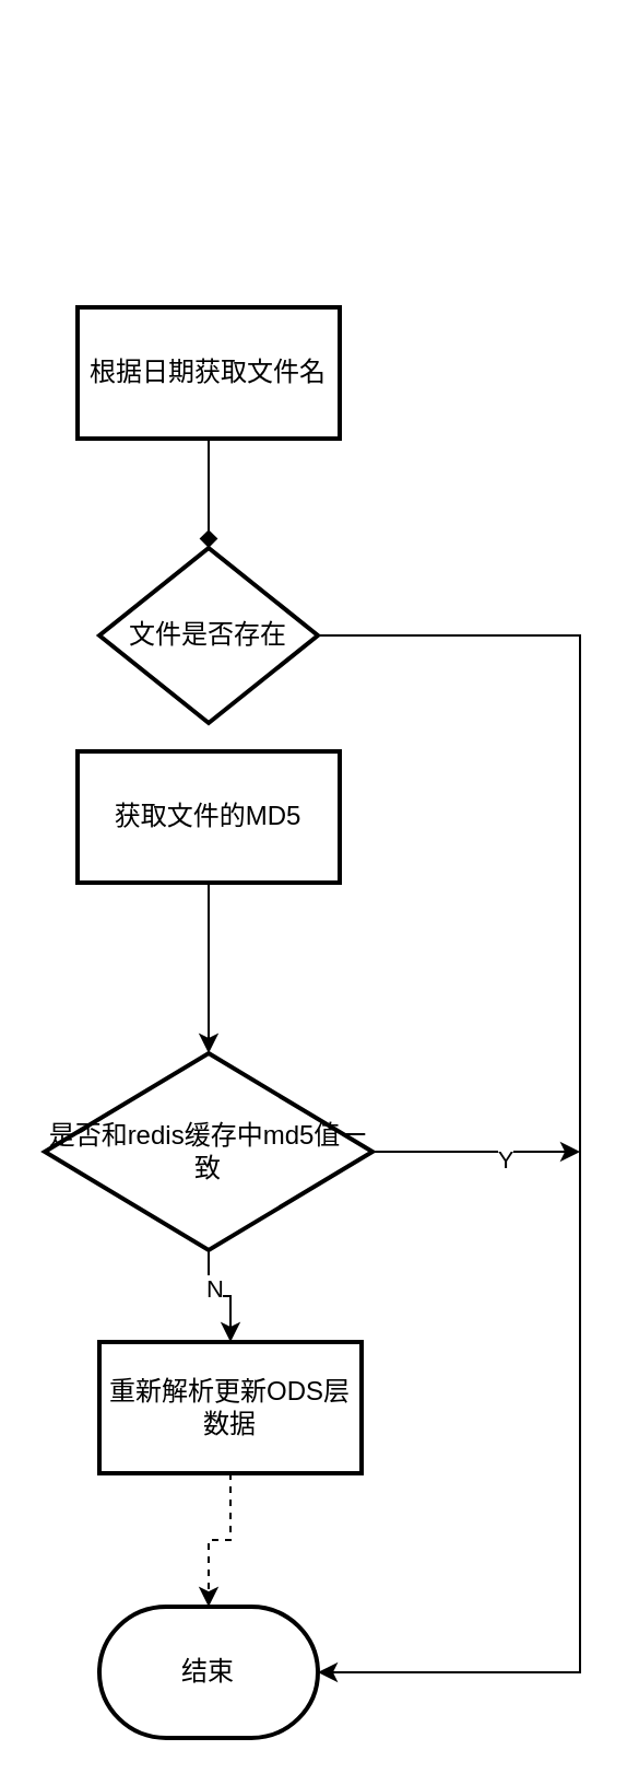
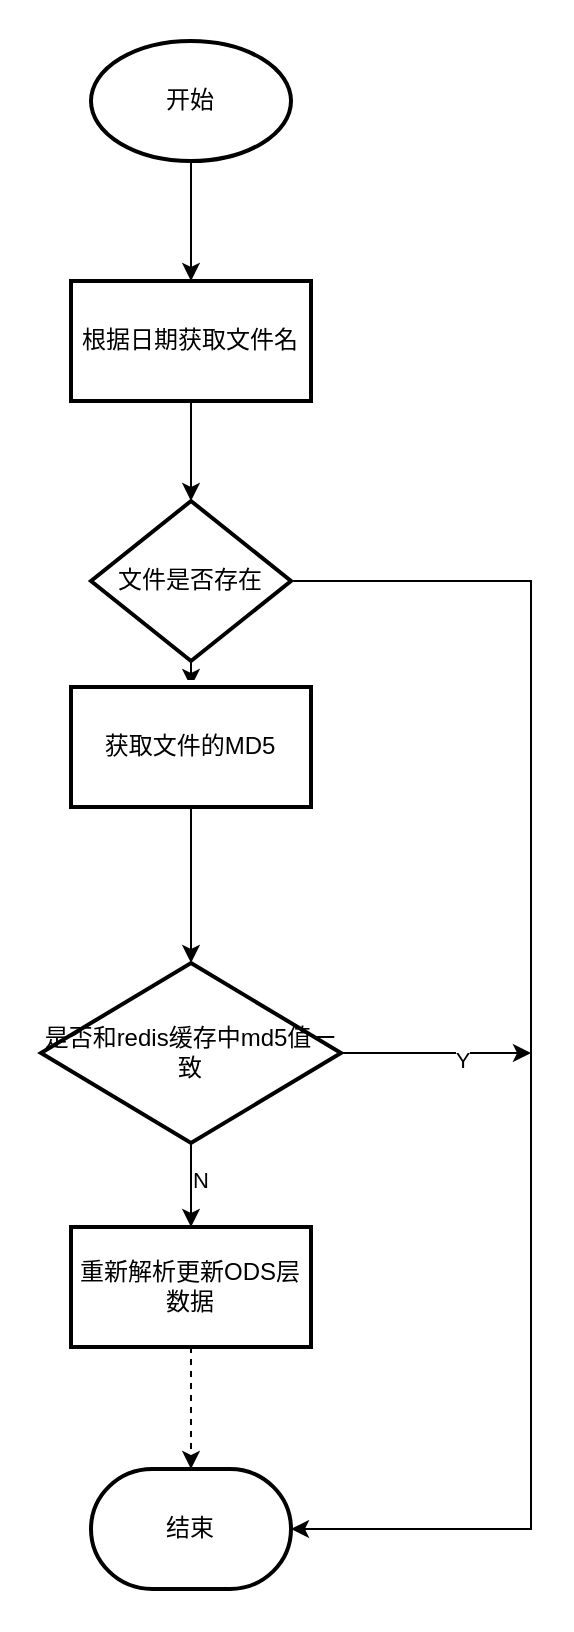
  <mxCell id="0" />
  <mxCell id="1" parent="0" />
- <mxCell id="4" value="" style="edgeStyle=orthogonalEdgeStyle;rounded=0;orthogonalLoop=1;jettySize=auto;html=1;endArrow=diamond;" edge="1" parent="1" source="5" target="9"><mxGeometry relative="1" as="geometry" /></mxCell>
+ <mxCell id="2" value="" style="edgeStyle=orthogonalEdgeStyle;rounded=0;orthogonalLoop=1;jettySize=auto;html=1;" edge="1" parent="1" source="3" target="5"><mxGeometry relative="1" as="geometry" /></mxCell>
+ <mxCell id="3" value="开始" style="strokeWidth=2;html=1;shape=mxgraph.flowchart.start_1;whiteSpace=wrap;" vertex="1" parent="1"><mxGeometry x="45" y="20" width="100" height="60" as="geometry" /></mxCell>
+ <mxCell id="4" value="" style="edgeStyle=orthogonalEdgeStyle;rounded=0;orthogonalLoop=1;jettySize=auto;html=1;" edge="1" parent="1" source="5" target="9"><mxGeometry relative="1" as="geometry" /></mxCell>
  <mxCell id="5" value="根据日期获取文件名" style="whiteSpace=wrap;html=1;strokeWidth=2;" vertex="1" parent="1"><mxGeometry x="35" y="140" width="120" height="60" as="geometry" /></mxCell>
+ <mxCell id="6" value="" style="edgeStyle=orthogonalEdgeStyle;rounded=0;orthogonalLoop=1;jettySize=auto;html=1;" edge="1" parent="1" source="9" target="11"><mxGeometry relative="1" as="geometry" /></mxCell>
+ <mxCell id="7" value="Y" style="edgeLabel;html=1;align=center;verticalAlign=middle;resizable=0;points=[];" vertex="1" connectable="0" parent="6"><mxGeometry x="-0.254" relative="1" as="geometry"><mxPoint as="offset" /></mxGeometry></mxCell>
  <mxCell id="8" value="" style="edgeStyle=orthogonalEdgeStyle;rounded=0;orthogonalLoop=1;jettySize=auto;html=1;entryX=1;entryY=0.5;entryDx=0;entryDy=0;entryPerimeter=0;" edge="1" parent="1" source="9" target="19"><mxGeometry relative="1" as="geometry"><mxPoint x="215" y="290" as="targetPoint" /><Array as="points"><mxPoint x="265" y="290" /><mxPoint x="265" y="764" /></Array></mxGeometry></mxCell>
  <mxCell id="9" value="文件是否存在" style="rhombus;whiteSpace=wrap;html=1;strokeWidth=2;" vertex="1" parent="1"><mxGeometry x="45" y="250" width="100" height="80" as="geometry" /></mxCell>
  <mxCell id="10" value="" style="edgeStyle=orthogonalEdgeStyle;rounded=0;orthogonalLoop=1;jettySize=auto;html=1;" edge="1" parent="1" source="11" target="16"><mxGeometry relative="1" as="geometry" /></mxCell>
  <mxCell id="11" value="获取文件的MD5" style="whiteSpace=wrap;html=1;strokeWidth=2;" vertex="1" parent="1"><mxGeometry x="35" y="343" width="120" height="60" as="geometry" /></mxCell>
  <mxCell id="12" value="" style="edgeStyle=orthogonalEdgeStyle;rounded=0;orthogonalLoop=1;jettySize=auto;html=1;" edge="1" parent="1" source="16" target="18"><mxGeometry relative="1" as="geometry" /></mxCell>
  <mxCell id="13" value="N" style="edgeLabel;html=1;align=center;verticalAlign=middle;resizable=0;points=[];" vertex="1" connectable="0" parent="12"><mxGeometry x="-0.133" y="4" relative="1" as="geometry"><mxPoint as="offset" /></mxGeometry></mxCell>
  <mxCell id="14" value="" style="edgeStyle=orthogonalEdgeStyle;rounded=0;orthogonalLoop=1;jettySize=auto;html=1;" edge="1" parent="1" source="16"><mxGeometry relative="1" as="geometry"><mxPoint x="265" y="526" as="targetPoint" /></mxGeometry></mxCell>
  <mxCell id="15" value="Y" style="edgeLabel;html=1;align=center;verticalAlign=middle;resizable=0;points=[];" vertex="1" connectable="0" parent="14"><mxGeometry x="0.287" y="-3" relative="1" as="geometry"><mxPoint as="offset" /></mxGeometry></mxCell>
  <mxCell id="16" value="是否和redis缓存中md5值一致" style="rhombus;whiteSpace=wrap;html=1;strokeWidth=2;" vertex="1" parent="1"><mxGeometry x="20" y="481" width="150" height="90" as="geometry" /></mxCell>
  <mxCell id="17" value="" style="edgeStyle=orthogonalEdgeStyle;rounded=0;orthogonalLoop=1;jettySize=auto;html=1;dashed=1;" edge="1" parent="1" source="18" target="19"><mxGeometry relative="1" as="geometry" /></mxCell>
- <mxCell id="18" value="重新解析更新ODS层数据" style="whiteSpace=wrap;html=1;strokeWidth=2;" vertex="1" parent="1"><mxGeometry x="45" y="613" width="120" height="60" as="geometry" /></mxCell>
+ <mxCell id="18" value="重新解析更新ODS层数据" style="whiteSpace=wrap;html=1;strokeWidth=2;" vertex="1" parent="1"><mxGeometry x="35" y="613" width="120" height="60" as="geometry" /></mxCell>
  <mxCell id="19" value="结束" style="strokeWidth=2;html=1;shape=mxgraph.flowchart.terminator;whiteSpace=wrap;" vertex="1" parent="1"><mxGeometry x="45" y="734" width="100" height="60" as="geometry" /></mxCell>
